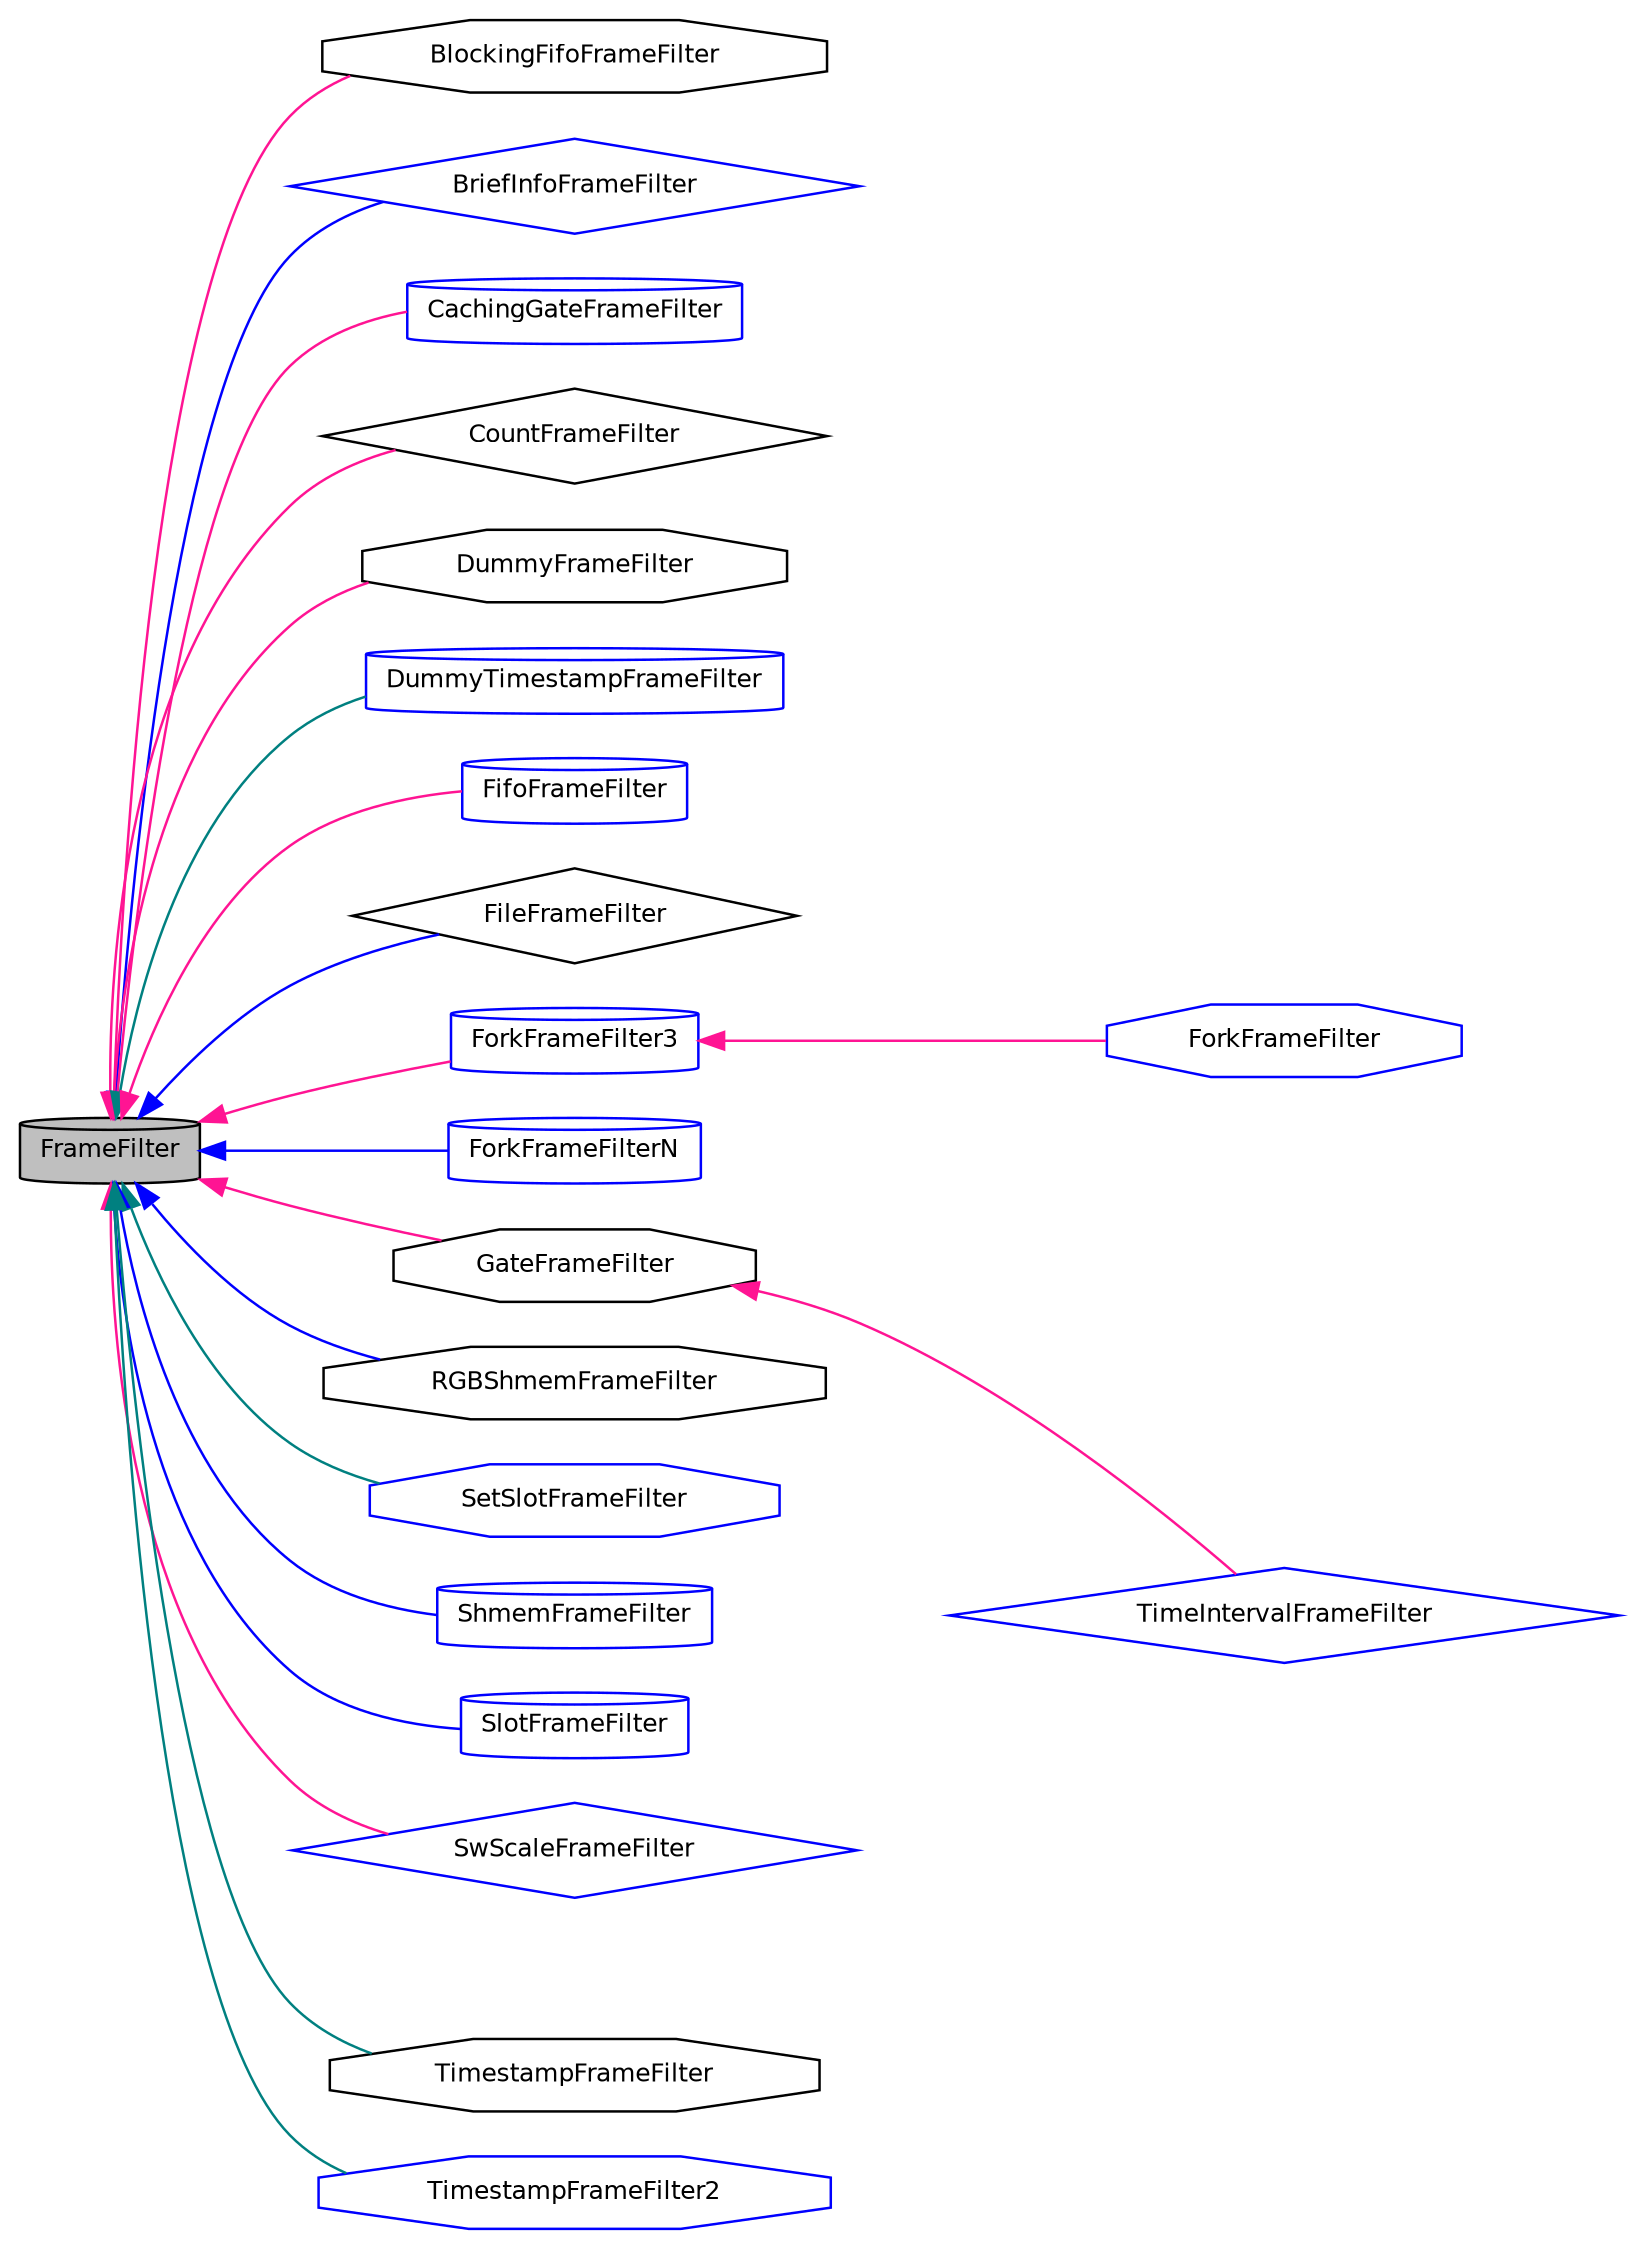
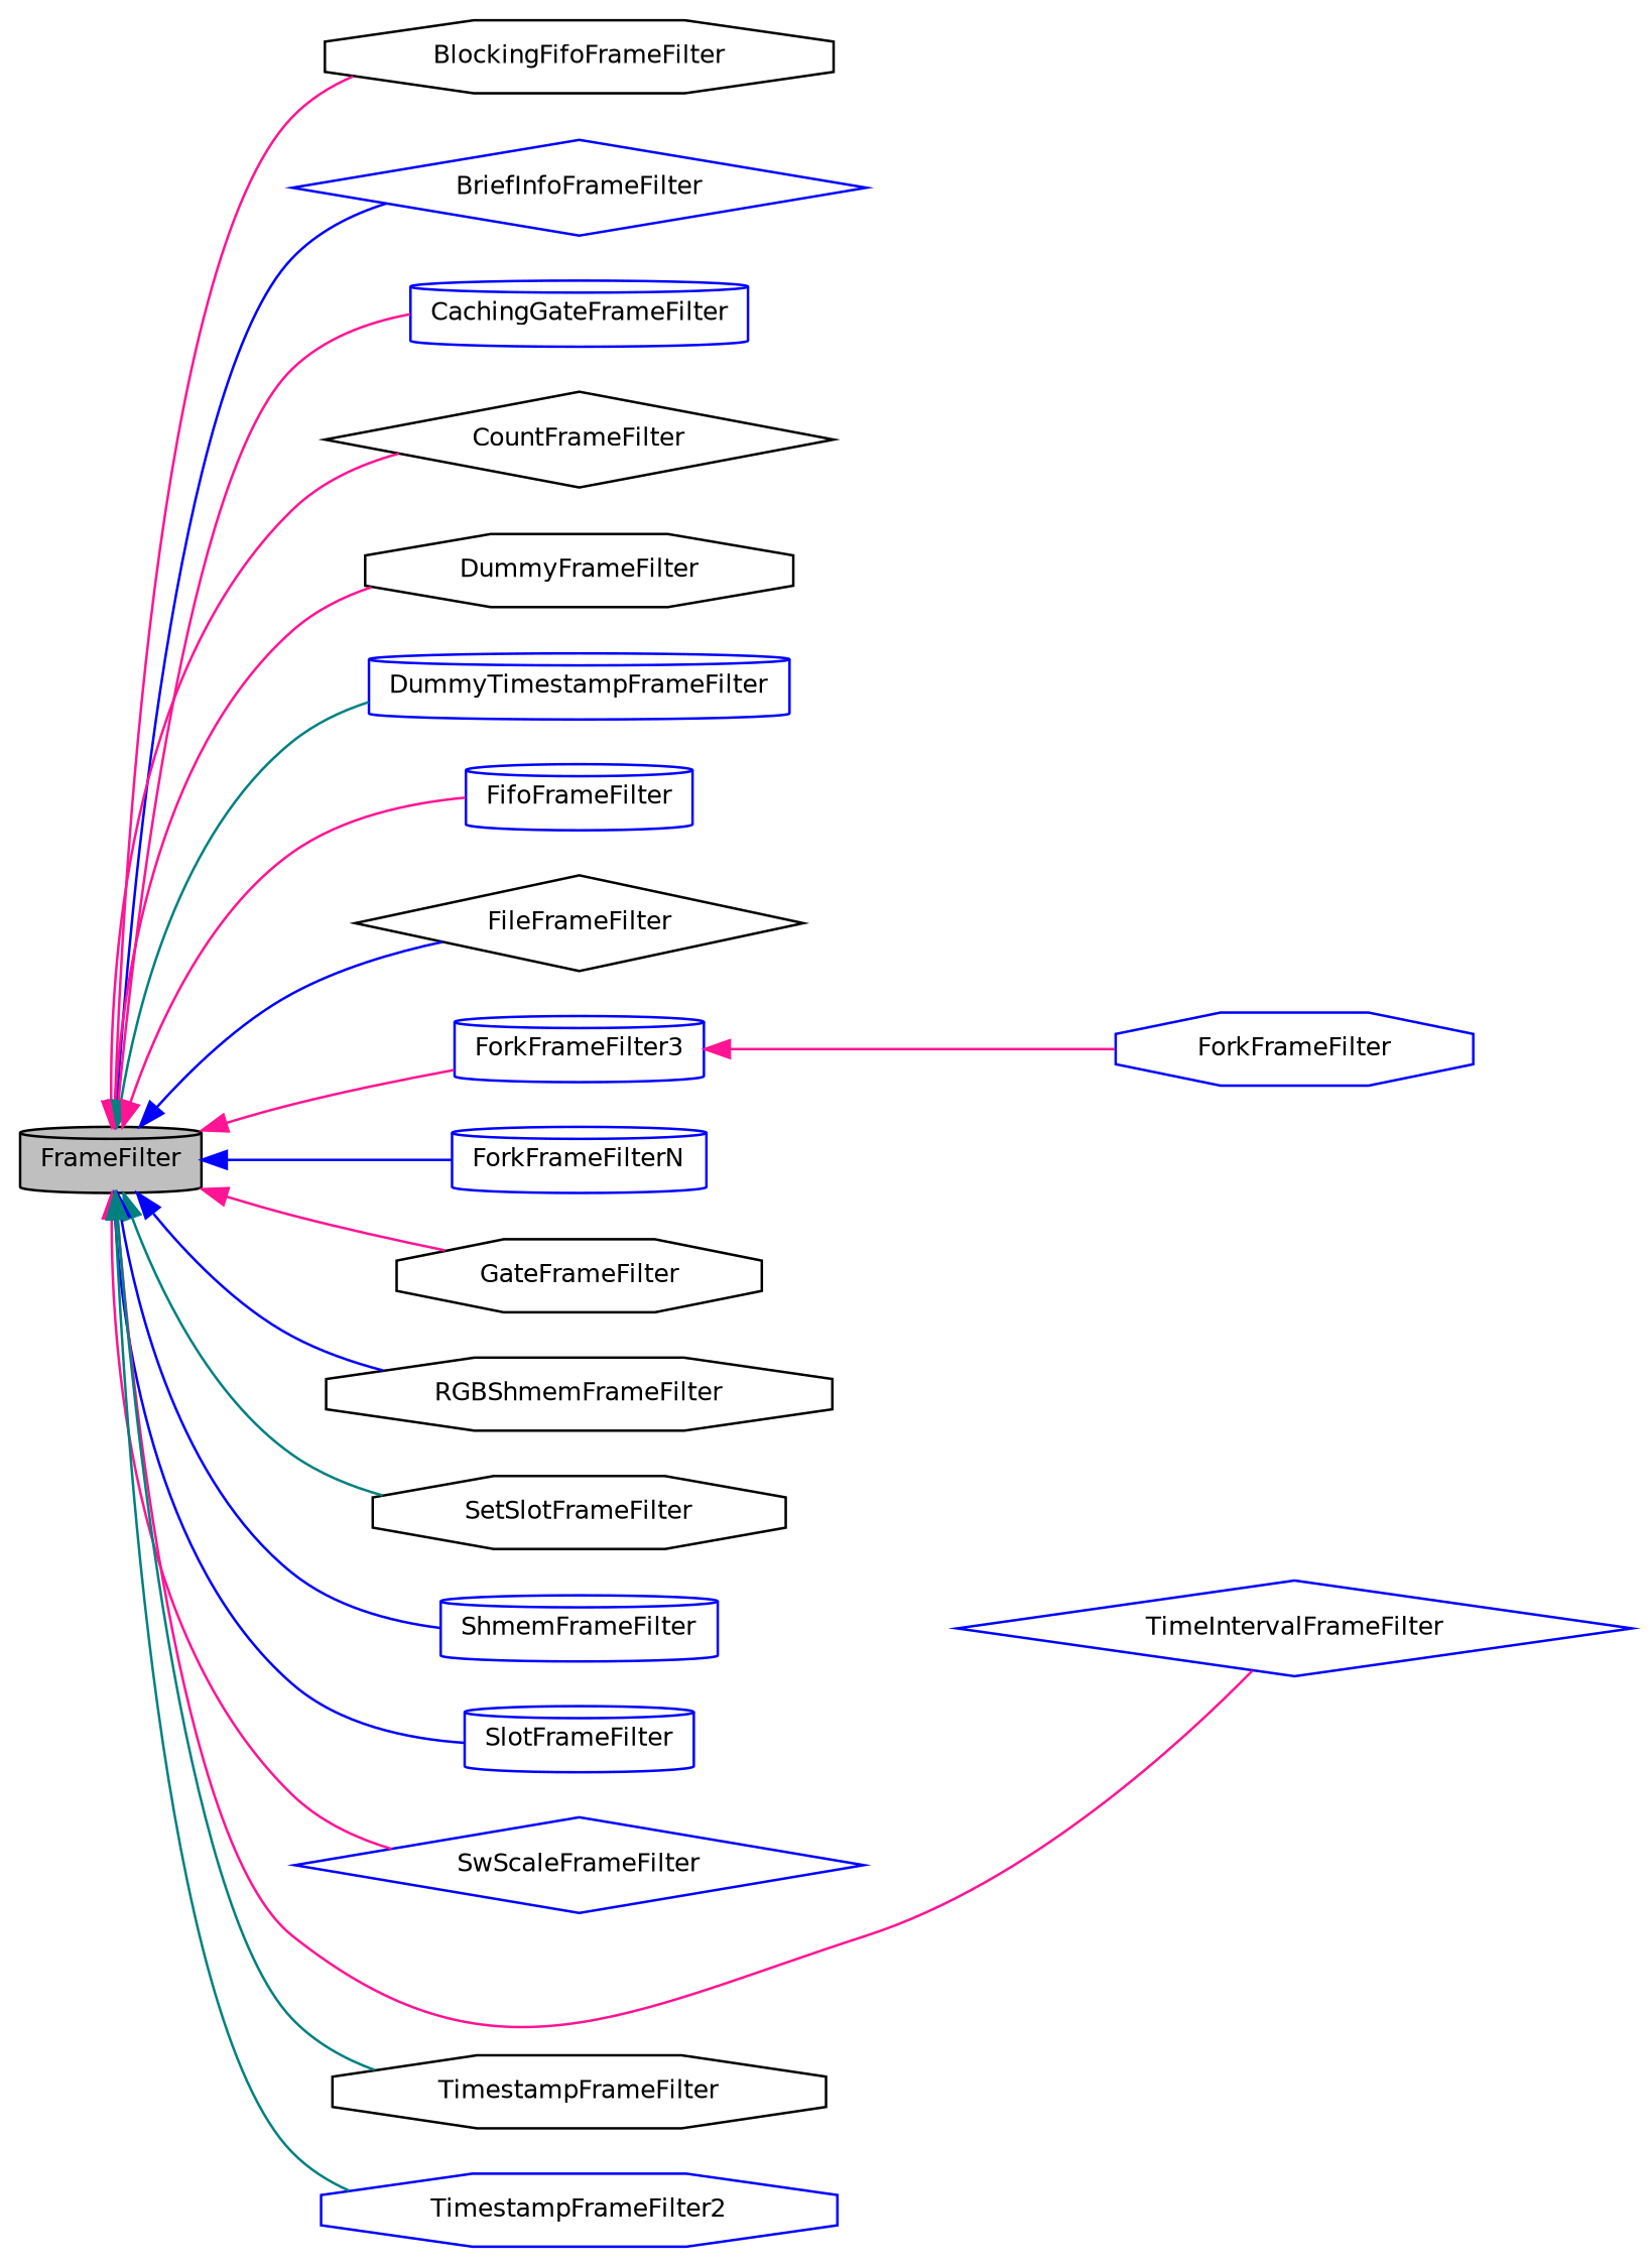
  digraph {
    rankdir=LR
    node [color=blue fillcolor=white fontname=Helvetica fontsize=10 shape=cylinder style=filled]
    edge [color=deeppink dir=back fontname=Helvetica fontsize=10 labelfontname=Helvetica labelfontsize=10 style=solid]
    n1 [color=black fillcolor=grey75 fontcolor=black height=0.2 label=FrameFilter width=0.4]
    n2 [color=black height=0.2 label=BlockingFifoFrameFilter shape=octagon width=0.4]
    n3 [height=0.2 label=BriefInfoFrameFilter shape=diamond width=0.4]
    n4 [height=0.2 label=CachingGateFrameFilter width=0.4]
    n5 [color=black height=0.2 label=CountFrameFilter shape=diamond width=0.4]
    n6 [color=black height=0.2 label=DummyFrameFilter shape=octagon width=0.4]
    n7 [height=0.2 label=DummyTimestampFrameFilter width=0.4]
    n8 [height=0.2 label=FifoFrameFilter width=0.4]
    n9 [color=black height=0.2 label=FileFrameFilter shape=diamond width=0.4]
    n10 [height=0.2 label=ForkFrameFilter3 width=0.4]
    n11 [height=0.2 label=ForkFrameFilterN width=0.4]
    n12 [color=black height=0.2 label=GateFrameFilter shape=octagon width=0.4]
    n13 [color=black height=0.2 label=RGBShmemFrameFilter shape=octagon width=0.4]
-   n14 [height=0.2 label=SetSlotFrameFilter shape=octagon width=0.4]
+   n14 [color=black height=0.2 label=SetSlotFrameFilter shape=octagon width=0.4]
    n15 [height=0.2 label=ShmemFrameFilter width=0.4]
    n16 [height=0.2 label=SlotFrameFilter width=0.4]
    n17 [height=0.2 label=SwScaleFrameFilter shape=diamond width=0.4]
    n18 [height=0.2 label=TimeIntervalFrameFilter shape=diamond width=0.4]
    n19 [color=black height=0.2 label=TimestampFrameFilter shape=octagon width=0.4]
    n20 [height=0.2 label=TimestampFrameFilter2 shape=octagon width=0.4]
    n21 [height=0.2 label=ForkFrameFilter shape=octagon width=0.4]
    n1 -> n2
    n1 -> n3 [color=blue]
    n1 -> n4
    n1 -> n5
    n1 -> n6
    n1 -> n7 [color=teal]
    n1 -> n8
    n1 -> n9 [color=blue]
    n1 -> n10
    n1 -> n11 [color=blue]
    n1 -> n12
    n1 -> n13 [color=blue]
    n1 -> n14 [color=teal]
    n1 -> n15 [color=blue]
    n1 -> n16 [color=blue]
    n1 -> n17
-   n12 -> n18
+   n1 -> n18
    n1 -> n19 [color=teal]
    n1 -> n20 [color=teal]
    n10 -> n21
  }
